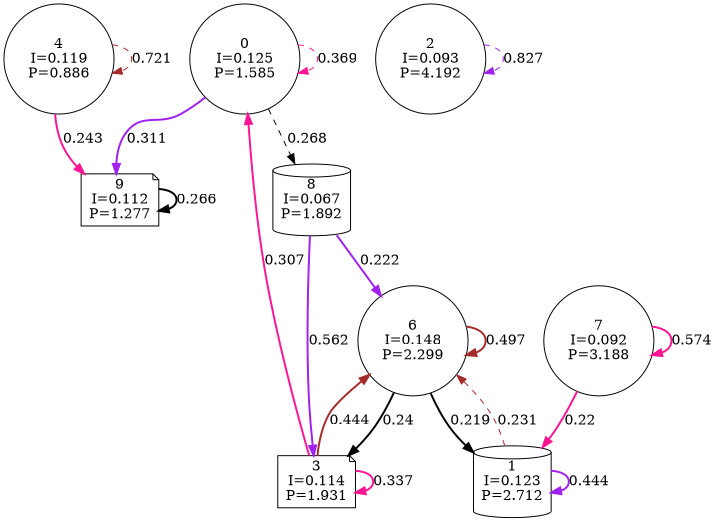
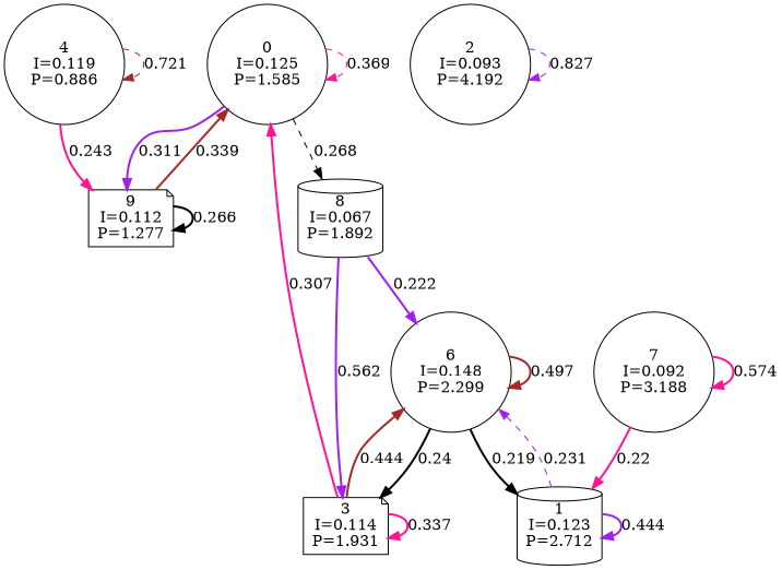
  digraph {
    node [shape=circle]
    edge [color=deeppink style=bold]
    n1 [label="0\nI=0.125\nP=1.585"]
    n2 [label="8\nI=0.067\nP=1.892" shape=cylinder]
    n3 [label="9\nI=0.112\nP=1.277" shape=note]
    n4 [label="6\nI=0.148\nP=2.299"]
    n5 [label="3\nI=0.114\nP=1.931" shape=note]
    n6 [label="1\nI=0.123\nP=2.712" shape=cylinder]
    n7 [label="4\nI=0.119\nP=0.886"]
    n8 [label="2\nI=0.093\nP=4.192"]
    n9 [label="7\nI=0.092\nP=3.188"]
    n1 -> n1 [label=0.369 style=dashed]
    n1 -> n2 [color=black label=0.268 style=dashed]
    n1 -> n3 [color=purple label=0.311]
    n2 -> n4 [color=purple label=0.222]
    n2 -> n5 [color=purple label=0.562]
+   n3 -> n1 [color=brown label=0.339]
    n3 -> n3 [color=black label=0.266]
    n4 -> n4 [color=brown label=0.497]
    n4 -> n5 [color=black label=0.24]
    n4 -> n6 [color=black label=0.219]
    n5 -> n1 [label=0.307]
    n5 -> n4 [color=brown label=0.444]
    n5 -> n5 [label=0.337]
-   n6 -> n4 [color=brown label=0.231 style=dashed]
+   n6 -> n4 [color=purple label=0.231 style=dashed]
    n6 -> n6 [color=purple label=0.444]
    n7 -> n3 [label=0.243]
    n7 -> n7 [color=brown label=0.721 style=dashed]
    n8 -> n8 [color=purple label=0.827 style=dashed]
    n9 -> n6 [label=0.22]
    n9 -> n9 [label=0.574]
  }
